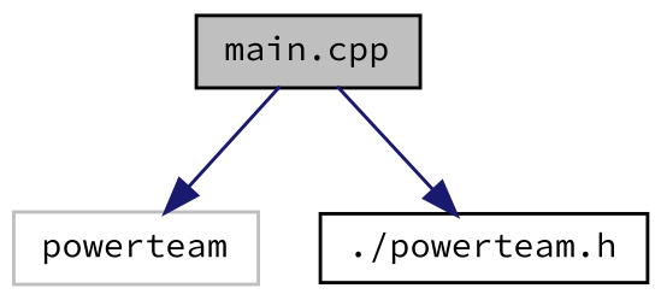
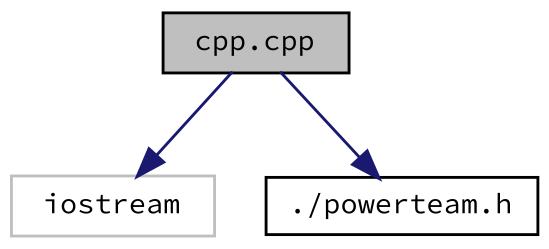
  digraph {
    fontname="Source Code Pro"
    node [color=black fillcolor=white fontname="Source Code Pro" fontsize=10 shape=record style=filled]
    edge [color=midnightblue fontname="Source Code Pro" fontsize=10 labelfontname=Helvetica labelfontsize=10 style=solid]
-   n1 [fillcolor=grey75 fontcolor=black height=0.2 label="main.cpp" width=0.4]
-   n2 [color=grey75 height=0.2 label=powerteam width=0.4]
+   n1 [fillcolor=grey75 fontcolor=black height=0.2 label="cpp.cpp" width=0.4]
+   n2 [color=grey75 height=0.2 label=iostream width=0.4]
    n3 [height=0.2 label="./powerteam.h" width=0.4]
    n1 -> n2
    n1 -> n3
  }
